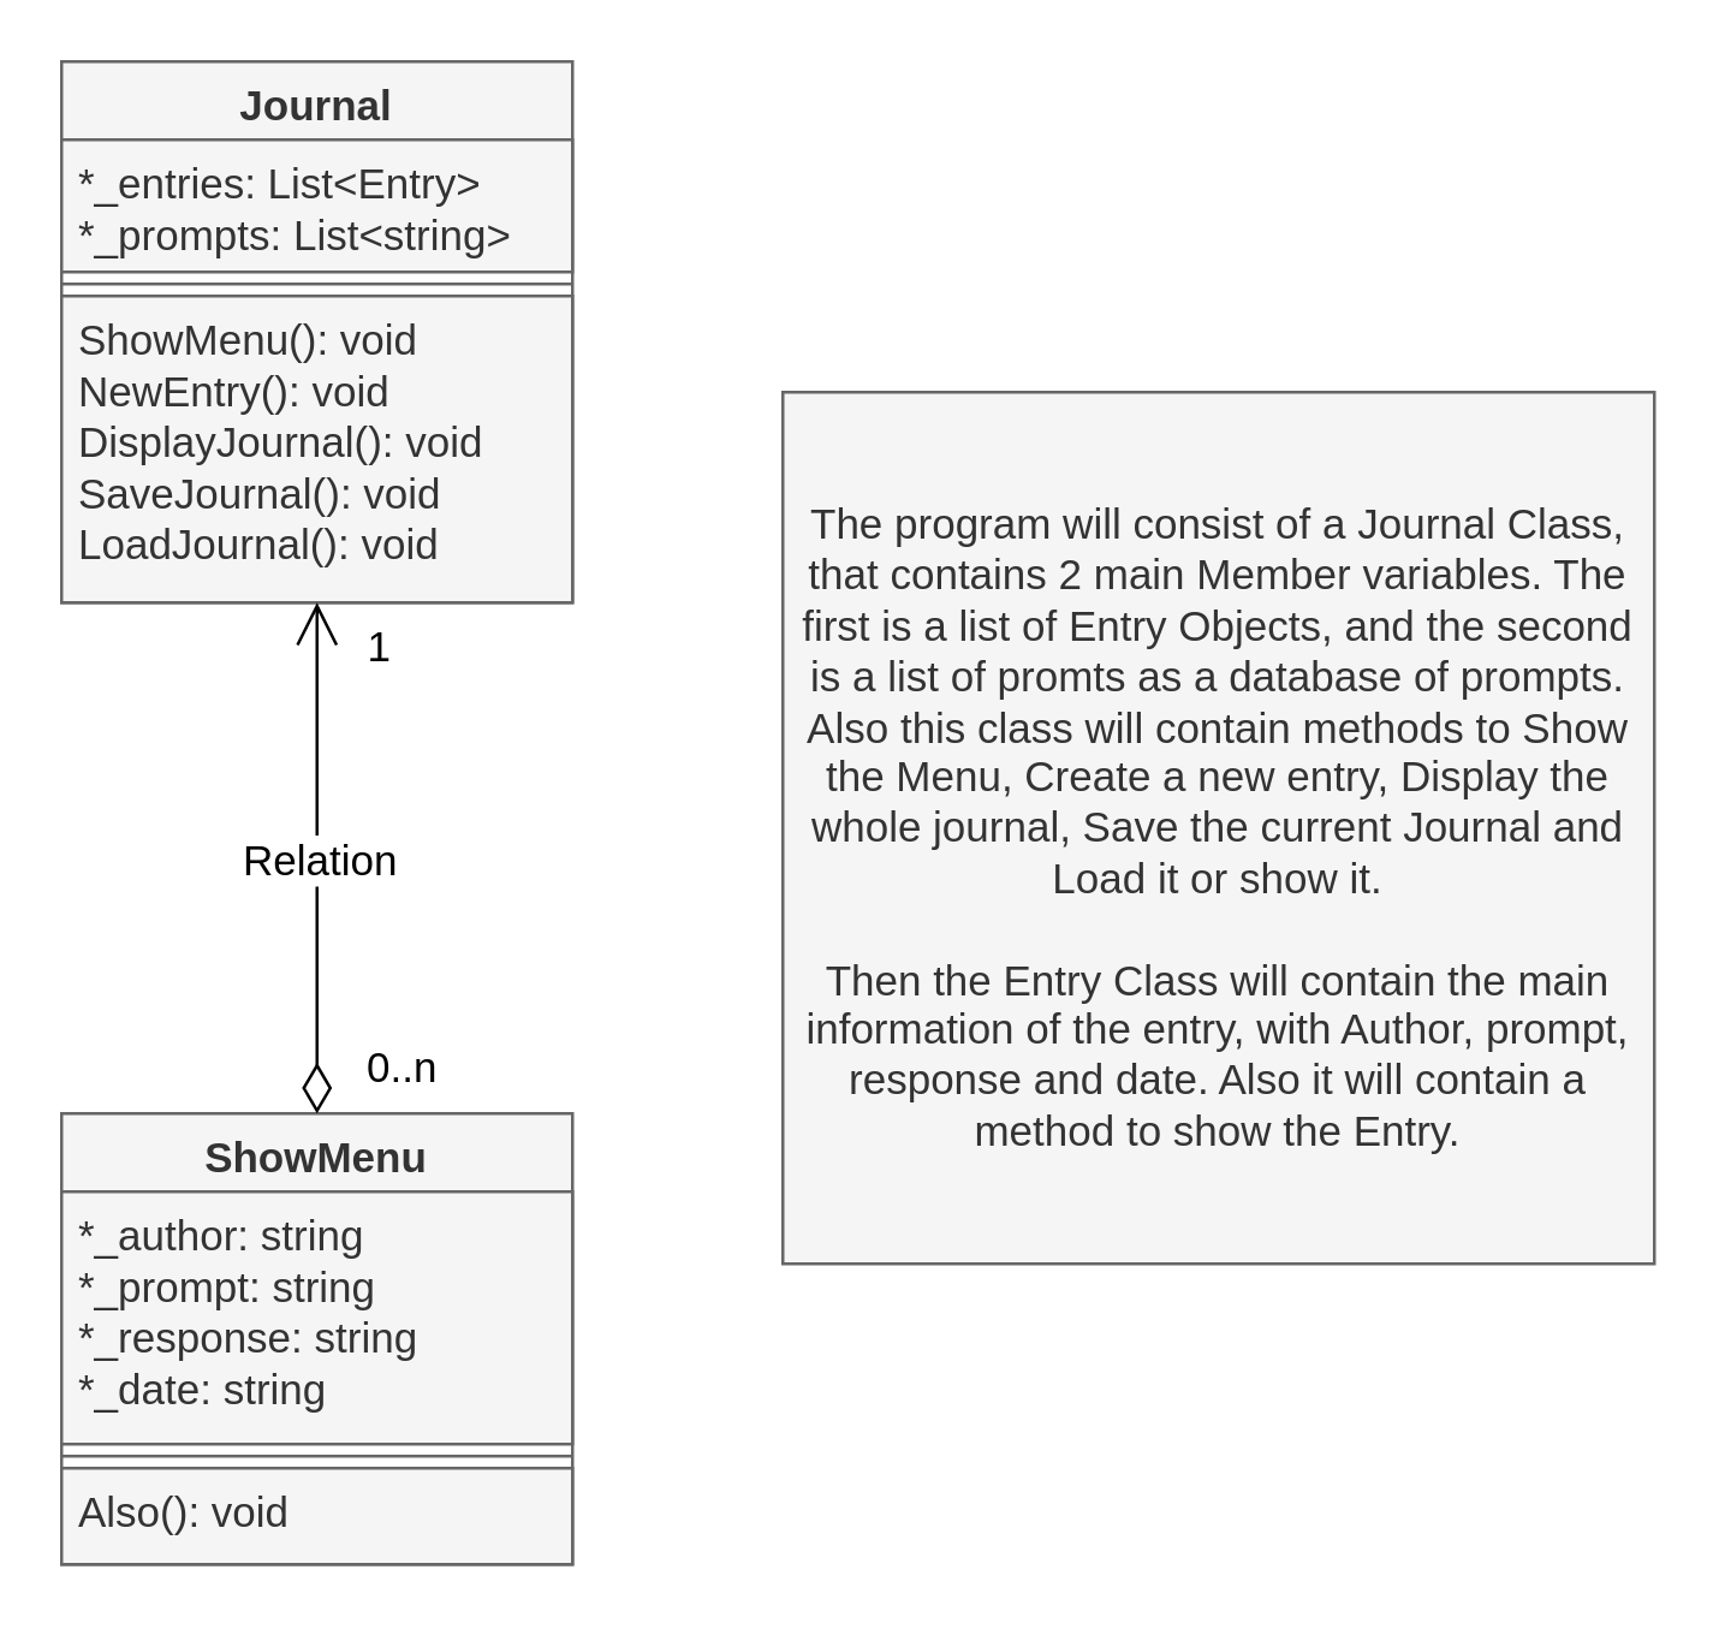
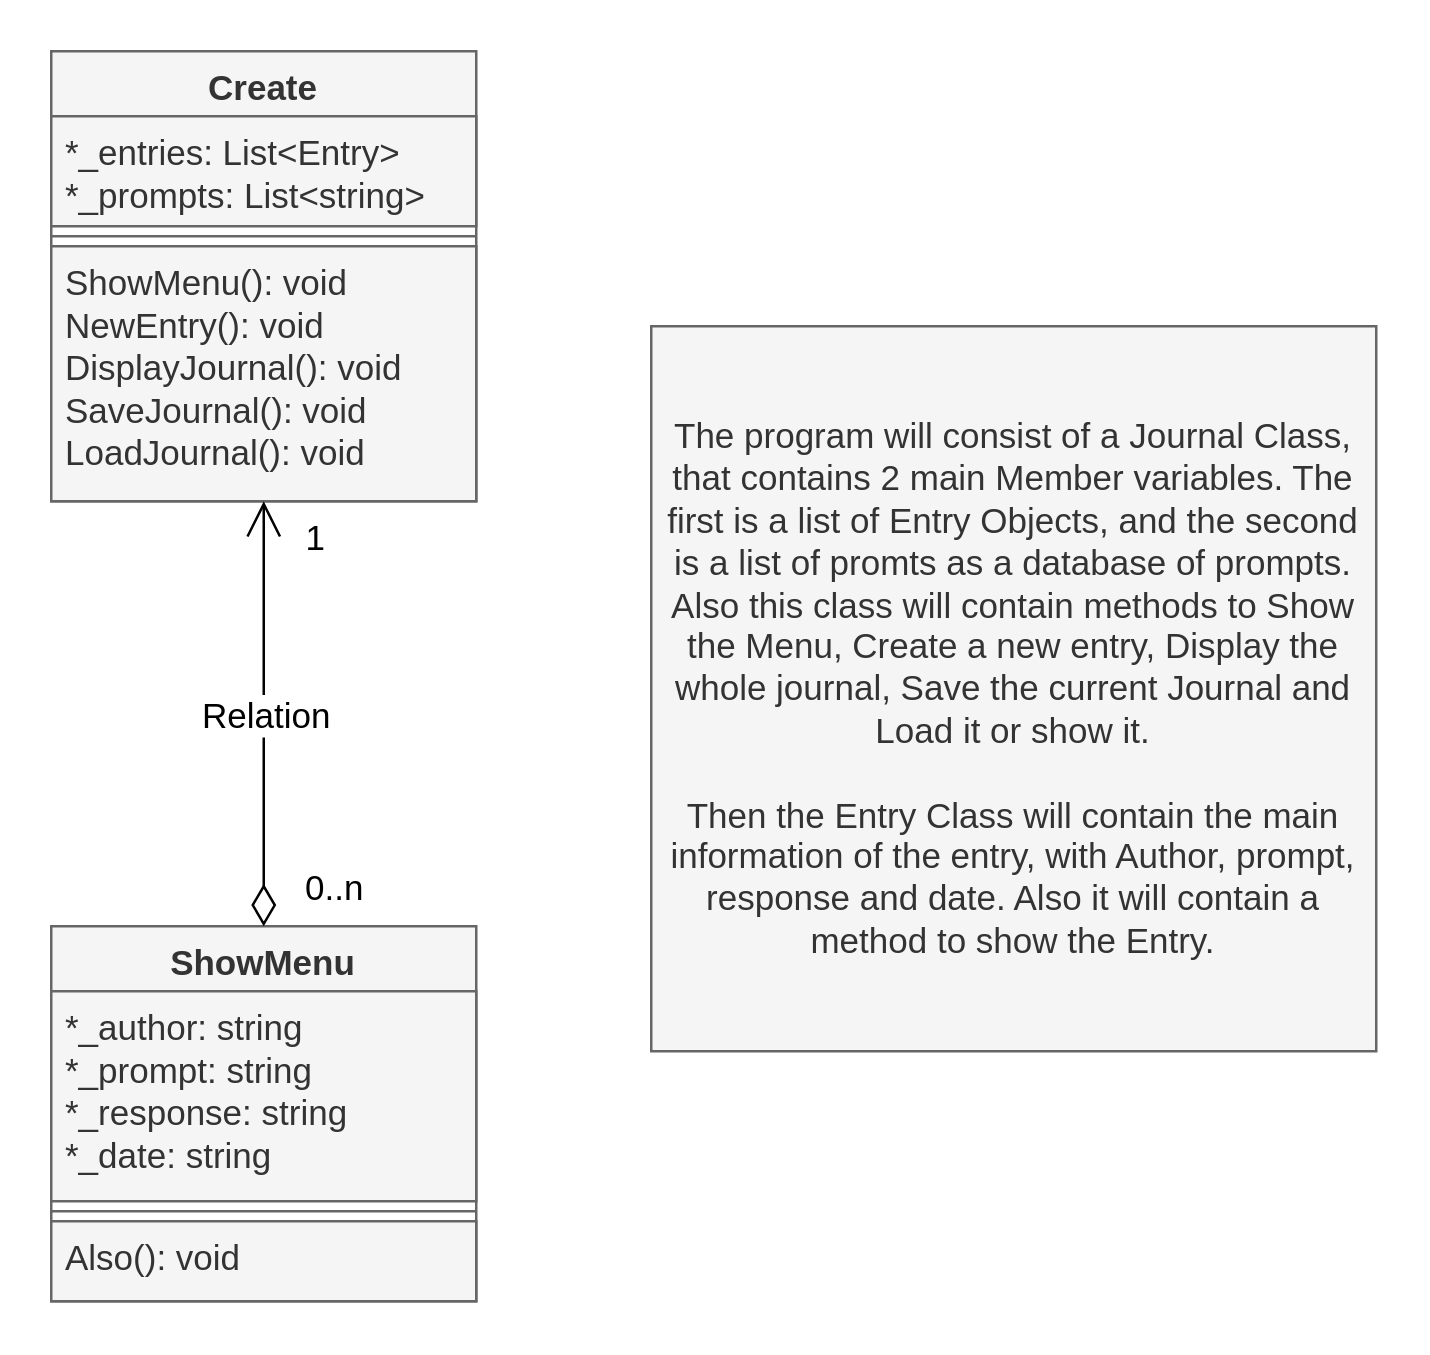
  <mxCell id="0" />
  <mxCell id="1" parent="0" />
- <mxCell id="2" value="Journal" style="swimlane;fontStyle=1;align=center;verticalAlign=top;childLayout=stackLayout;horizontal=1;startSize=26;horizontalStack=0;resizeParent=1;resizeParentMax=0;resizeLast=0;collapsible=1;marginBottom=0;fillColor=#f5f5f5;fontColor=#333333;strokeColor=#666666;fontSize=14;" vertex="1" parent="1"><mxGeometry x="20" y="20" width="170" height="180" as="geometry" /></mxCell>
+ <mxCell id="2" value="Create" style="swimlane;fontStyle=1;align=center;verticalAlign=top;childLayout=stackLayout;horizontal=1;startSize=26;horizontalStack=0;resizeParent=1;resizeParentMax=0;resizeLast=0;collapsible=1;marginBottom=0;fillColor=#f5f5f5;fontColor=#333333;strokeColor=#666666;fontSize=14;" vertex="1" parent="1"><mxGeometry x="20" y="20" width="170" height="180" as="geometry" /></mxCell>
  <mxCell id="3" value="*_entries: List&lt;Entry&gt;&#10;*_prompts: List&lt;string&gt;" style="text;strokeColor=#666666;fillColor=#f5f5f5;align=left;verticalAlign=top;spacingLeft=4;spacingRight=4;overflow=hidden;rotatable=0;points=[[0,0.5],[1,0.5]];portConstraint=eastwest;fontColor=#333333;fontSize=14;" vertex="1" parent="2"><mxGeometry y="26" width="170" height="44" as="geometry" /></mxCell>
  <mxCell id="4" value="" style="line;strokeWidth=1;fillColor=none;align=left;verticalAlign=middle;spacingTop=-1;spacingLeft=3;spacingRight=3;rotatable=0;labelPosition=right;points=[];portConstraint=eastwest;strokeColor=inherit;fontSize=14;" vertex="1" parent="2"><mxGeometry y="70" width="170" height="8" as="geometry" /></mxCell>
  <mxCell id="5" value="ShowMenu(): void&#10;NewEntry(): void&#10;DisplayJournal(): void&#10;SaveJournal(): void&#10;LoadJournal(): void" style="text;strokeColor=#666666;fillColor=#f5f5f5;align=left;verticalAlign=top;spacingLeft=4;spacingRight=4;overflow=hidden;rotatable=0;points=[[0,0.5],[1,0.5]];portConstraint=eastwest;fontColor=#333333;fontSize=14;" vertex="1" parent="2"><mxGeometry y="78" width="170" height="102" as="geometry" /></mxCell>
  <mxCell id="6" value="ShowMenu" style="swimlane;fontStyle=1;align=center;verticalAlign=top;childLayout=stackLayout;horizontal=1;startSize=26;horizontalStack=0;resizeParent=1;resizeParentMax=0;resizeLast=0;collapsible=1;marginBottom=0;fillColor=#f5f5f5;strokeColor=#666666;fontColor=#333333;fontSize=14;" vertex="1" parent="1"><mxGeometry x="20" y="370" width="170" height="150" as="geometry" /></mxCell>
  <mxCell id="7" value="*_author: string&#10;*_prompt: string&#10;*_response: string&#10;*_date: string" style="text;strokeColor=#666666;fillColor=#f5f5f5;align=left;verticalAlign=top;spacingLeft=4;spacingRight=4;overflow=hidden;rotatable=0;points=[[0,0.5],[1,0.5]];portConstraint=eastwest;fontColor=#333333;fontSize=14;" vertex="1" parent="6"><mxGeometry y="26" width="170" height="84" as="geometry" /></mxCell>
  <mxCell id="8" value="" style="line;strokeWidth=1;fillColor=#f5f5f5;align=left;verticalAlign=middle;spacingTop=-1;spacingLeft=3;spacingRight=3;rotatable=0;labelPosition=right;points=[];portConstraint=eastwest;strokeColor=#666666;fontColor=#333333;fontSize=14;" vertex="1" parent="6"><mxGeometry y="110" width="170" height="8" as="geometry" /></mxCell>
  <mxCell id="9" value="Also(): void" style="text;strokeColor=#666666;fillColor=#f5f5f5;align=left;verticalAlign=top;spacingLeft=4;spacingRight=4;overflow=hidden;rotatable=0;points=[[0,0.5],[1,0.5]];portConstraint=eastwest;fontColor=#333333;fontSize=14;" vertex="1" parent="6"><mxGeometry y="118" width="170" height="32" as="geometry" /></mxCell>
  <mxCell id="10" value="Relation" style="endArrow=open;html=1;endSize=12;startArrow=diamondThin;startSize=14;startFill=0;edgeStyle=orthogonalEdgeStyle;fontSize=14;exitX=0.5;exitY=0;exitDx=0;exitDy=0;" edge="1" parent="1" source="6"><mxGeometry relative="1" as="geometry"><mxPoint x="130" y="120" as="sourcePoint" /><mxPoint x="105" y="200" as="targetPoint" /></mxGeometry></mxCell>
  <mxCell id="11" value="0..n" style="edgeLabel;resizable=0;html=1;align=left;verticalAlign=top;fontSize=14;" connectable="0" vertex="1" parent="10"><mxGeometry x="-1" relative="1" as="geometry"><mxPoint x="15" y="-30" as="offset" /></mxGeometry></mxCell>
  <mxCell id="12" value="1" style="edgeLabel;resizable=0;html=1;align=right;verticalAlign=top;fontSize=14;" connectable="0" vertex="1" parent="10"><mxGeometry x="1" relative="1" as="geometry"><mxPoint x="25" as="offset" /></mxGeometry></mxCell>
  <mxCell id="13" value="The program will consist of a Journal Class, that contains 2 main Member variables. The first is a list of Entry Objects, and the second is a list of promts as a database of prompts.&lt;br&gt;Also this class will contain methods to Show the Menu, Create a new entry, Display the whole journal, Save the current Journal and Load it or show it.&lt;br&gt;&lt;br&gt;Then the Entry Class will contain the main information of the entry, with Author, prompt, response and date. Also it will contain a method to show the Entry." style="whiteSpace=wrap;html=1;aspect=fixed;fontSize=14;fillColor=#f5f5f5;fontColor=#333333;strokeColor=#666666;" vertex="1" parent="1"><mxGeometry x="260" y="130" width="290" height="290" as="geometry" /></mxCell>
